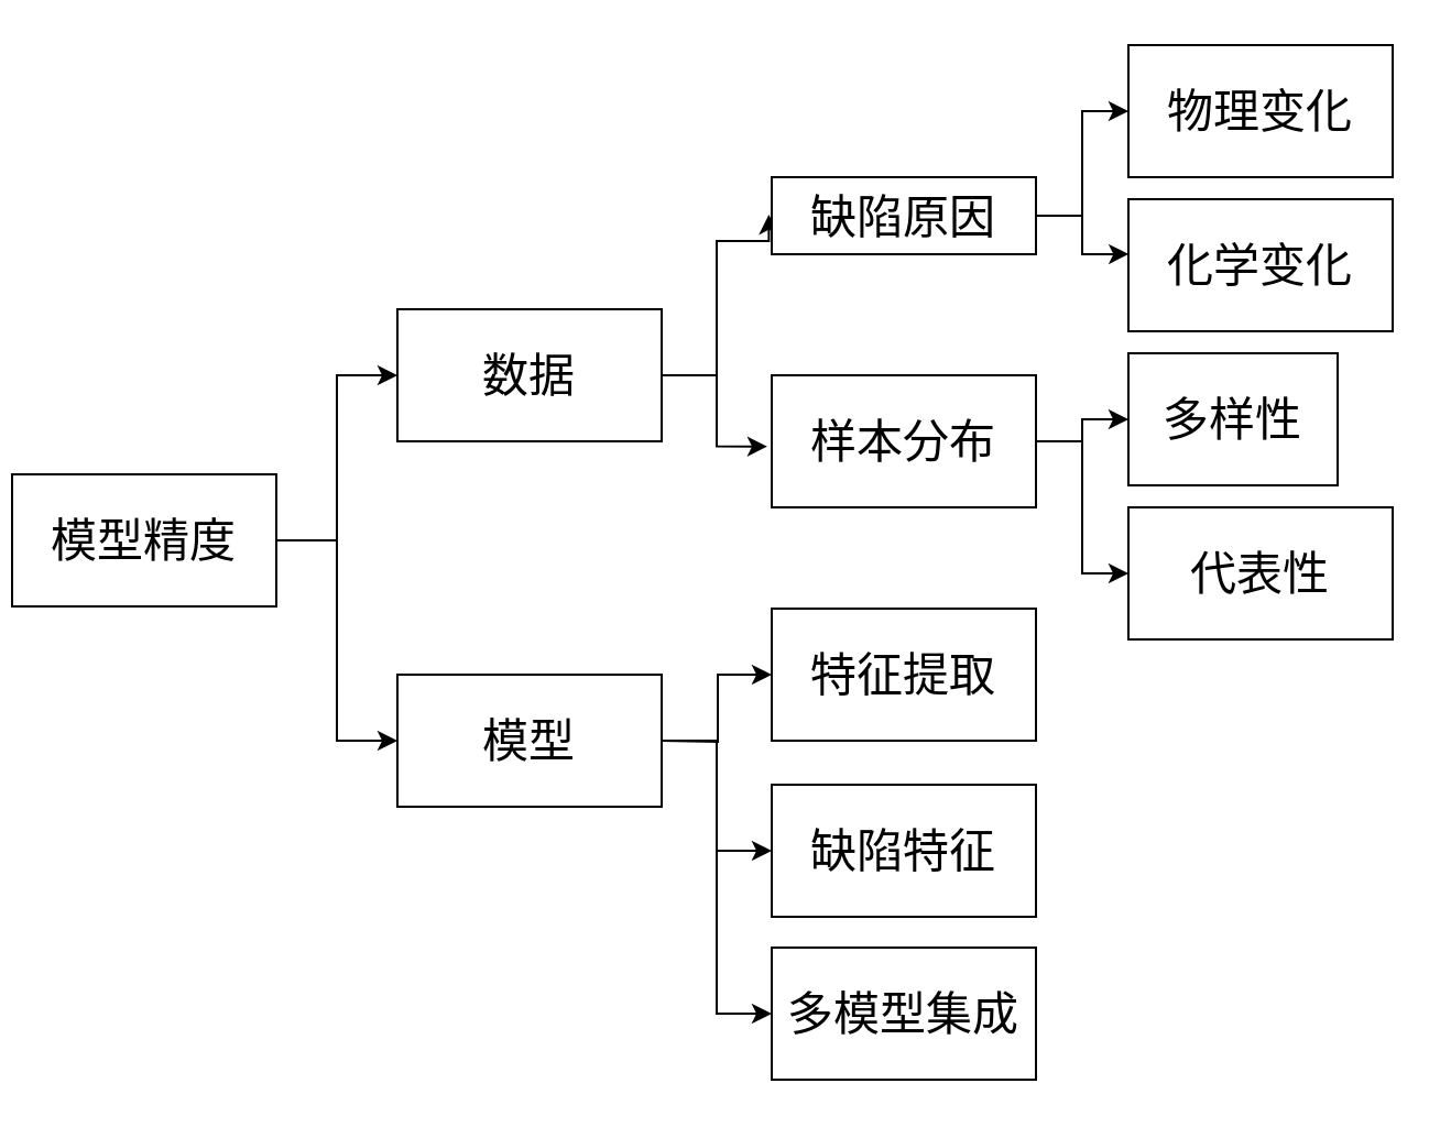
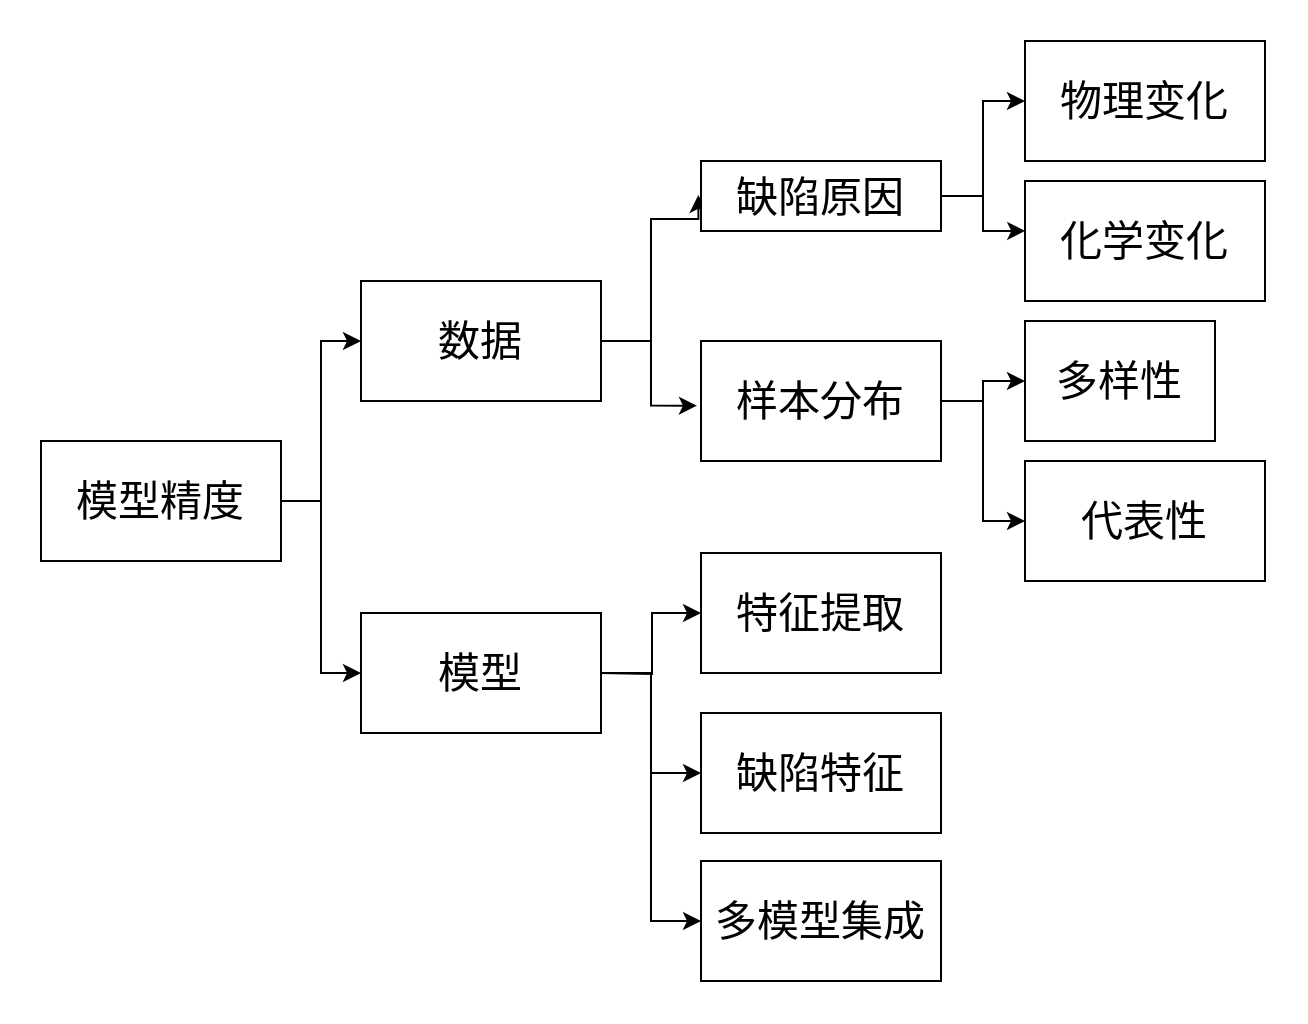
  <mxCell id="0" />
  <mxCell id="1" parent="0" />
  <mxCell id="2" style="edgeStyle=orthogonalEdgeStyle;rounded=0;orthogonalLoop=1;jettySize=auto;html=1;exitX=1;exitY=0.5;exitDx=0;exitDy=0;entryX=0;entryY=0.5;entryDx=0;entryDy=0;fontSize=21;" edge="1" parent="1" source="4" target="7"><mxGeometry relative="1" as="geometry" /></mxCell>
  <mxCell id="3" style="edgeStyle=orthogonalEdgeStyle;rounded=0;orthogonalLoop=1;jettySize=auto;html=1;exitX=1;exitY=0.5;exitDx=0;exitDy=0;fontSize=21;entryX=0;entryY=0.5;entryDx=0;entryDy=0;" edge="1" parent="1" source="4" target="11"><mxGeometry relative="1" as="geometry" /></mxCell>
- <mxCell id="4" value="&lt;font style=&quot;font-size: 21px;&quot;&gt;模型精度&lt;/font&gt;" style="rounded=0;whiteSpace=wrap;html=1;" vertex="1" parent="1"><mxGeometry x="5" y="215" width="120" height="60" as="geometry" /></mxCell>
+ <mxCell id="4" value="&lt;font style=&quot;font-size: 21px;&quot;&gt;模型精度&lt;/font&gt;" style="rounded=0;whiteSpace=wrap;html=1;" vertex="1" parent="1"><mxGeometry x="20" y="220" width="120" height="60" as="geometry" /></mxCell>
  <mxCell id="5" style="edgeStyle=orthogonalEdgeStyle;rounded=0;orthogonalLoop=1;jettySize=auto;html=1;entryX=-0.011;entryY=0.485;entryDx=0;entryDy=0;entryPerimeter=0;fontSize=21;" edge="1" parent="1" source="7" target="14"><mxGeometry relative="1" as="geometry"><Array as="points"><mxPoint x="325" y="170" /><mxPoint x="325" y="109" /></Array></mxGeometry></mxCell>
  <mxCell id="6" style="edgeStyle=orthogonalEdgeStyle;rounded=0;orthogonalLoop=1;jettySize=auto;html=1;exitX=1;exitY=0.5;exitDx=0;exitDy=0;entryX=-0.017;entryY=0.539;entryDx=0;entryDy=0;entryPerimeter=0;fontSize=21;" edge="1" parent="1" source="7" target="17"><mxGeometry relative="1" as="geometry" /></mxCell>
  <mxCell id="7" value="&lt;span style=&quot;font-size: 21px;&quot;&gt;数据&lt;/span&gt;" style="rounded=0;whiteSpace=wrap;html=1;" vertex="1" parent="1"><mxGeometry x="180" y="140" width="120" height="60" as="geometry" /></mxCell>
  <mxCell id="8" style="edgeStyle=orthogonalEdgeStyle;rounded=0;orthogonalLoop=1;jettySize=auto;html=1;entryX=0;entryY=0.5;entryDx=0;entryDy=0;fontSize=21;" edge="1" parent="1" target="18"><mxGeometry relative="1" as="geometry"><mxPoint x="300" y="336" as="sourcePoint" /></mxGeometry></mxCell>
  <mxCell id="9" style="edgeStyle=orthogonalEdgeStyle;rounded=0;orthogonalLoop=1;jettySize=auto;html=1;exitX=1;exitY=0.5;exitDx=0;exitDy=0;entryX=0;entryY=0.5;entryDx=0;entryDy=0;fontSize=21;" edge="1" parent="1" source="11" target="19"><mxGeometry relative="1" as="geometry" /></mxCell>
  <mxCell id="10" style="edgeStyle=orthogonalEdgeStyle;rounded=0;orthogonalLoop=1;jettySize=auto;html=1;exitX=1;exitY=0.5;exitDx=0;exitDy=0;entryX=0;entryY=0.5;entryDx=0;entryDy=0;fontSize=21;" edge="1" parent="1" source="11" target="24"><mxGeometry relative="1" as="geometry" /></mxCell>
  <mxCell id="11" value="&lt;span style=&quot;font-size: 21px;&quot;&gt;模型&lt;/span&gt;" style="rounded=0;whiteSpace=wrap;html=1;" vertex="1" parent="1"><mxGeometry x="180" y="306" width="120" height="60" as="geometry" /></mxCell>
  <mxCell id="12" style="edgeStyle=orthogonalEdgeStyle;rounded=0;orthogonalLoop=1;jettySize=auto;html=1;exitX=1;exitY=0.5;exitDx=0;exitDy=0;entryX=0.001;entryY=0.416;entryDx=0;entryDy=0;entryPerimeter=0;fontSize=21;" edge="1" parent="1" source="14" target="21"><mxGeometry relative="1" as="geometry" /></mxCell>
  <mxCell id="13" style="edgeStyle=orthogonalEdgeStyle;rounded=0;orthogonalLoop=1;jettySize=auto;html=1;exitX=1;exitY=0.5;exitDx=0;exitDy=0;fontSize=21;" edge="1" parent="1" source="14" target="20"><mxGeometry relative="1" as="geometry" /></mxCell>
  <mxCell id="14" value="&lt;span style=&quot;font-size: 21px;&quot;&gt;缺陷原因&lt;/span&gt;" style="rounded=0;whiteSpace=wrap;html=1;" vertex="1" parent="1"><mxGeometry x="350" y="80" width="120" height="35" as="geometry" /></mxCell>
  <mxCell id="15" style="edgeStyle=orthogonalEdgeStyle;rounded=0;orthogonalLoop=1;jettySize=auto;html=1;exitX=1;exitY=0.5;exitDx=0;exitDy=0;fontSize=21;" edge="1" parent="1" source="17" target="22"><mxGeometry relative="1" as="geometry" /></mxCell>
  <mxCell id="16" style="edgeStyle=orthogonalEdgeStyle;rounded=0;orthogonalLoop=1;jettySize=auto;html=1;exitX=1;exitY=0.5;exitDx=0;exitDy=0;fontSize=21;" edge="1" parent="1" source="17" target="23"><mxGeometry relative="1" as="geometry" /></mxCell>
  <mxCell id="17" value="&lt;span style=&quot;font-size: 21px;&quot;&gt;样本分布&lt;/span&gt;" style="rounded=0;whiteSpace=wrap;html=1;" vertex="1" parent="1"><mxGeometry x="350" y="170" width="120" height="60" as="geometry" /></mxCell>
  <mxCell id="18" value="&lt;span style=&quot;font-size: 21px;&quot;&gt;特征提取&lt;/span&gt;" style="rounded=0;whiteSpace=wrap;html=1;" vertex="1" parent="1"><mxGeometry x="350" y="276" width="120" height="60" as="geometry" /></mxCell>
  <mxCell id="19" value="&lt;span style=&quot;font-size: 21px;&quot;&gt;缺陷特征&lt;/span&gt;" style="rounded=0;whiteSpace=wrap;html=1;" vertex="1" parent="1"><mxGeometry x="350" y="356" width="120" height="60" as="geometry" /></mxCell>
  <mxCell id="20" value="&lt;span style=&quot;font-size: 21px;&quot;&gt;物理变化&lt;/span&gt;" style="rounded=0;whiteSpace=wrap;html=1;" vertex="1" parent="1"><mxGeometry x="512" y="20" width="120" height="60" as="geometry" /></mxCell>
  <mxCell id="21" value="&lt;span style=&quot;font-size: 21px;&quot;&gt;化学变化&lt;/span&gt;" style="rounded=0;whiteSpace=wrap;html=1;" vertex="1" parent="1"><mxGeometry x="512" y="90" width="120" height="60" as="geometry" /></mxCell>
  <mxCell id="22" value="&lt;span style=&quot;font-size: 21px;&quot;&gt;多样性&lt;/span&gt;" style="rounded=0;whiteSpace=wrap;html=1;" vertex="1" parent="1"><mxGeometry x="512" y="160" width="95" height="60" as="geometry" /></mxCell>
  <mxCell id="23" value="&lt;span style=&quot;font-size: 21px;&quot;&gt;代表性&lt;/span&gt;" style="rounded=0;whiteSpace=wrap;html=1;" vertex="1" parent="1"><mxGeometry x="512" y="230" width="120" height="60" as="geometry" /></mxCell>
  <mxCell id="24" value="&lt;span style=&quot;font-size: 21px;&quot;&gt;多模型集成&lt;/span&gt;" style="rounded=0;whiteSpace=wrap;html=1;" vertex="1" parent="1"><mxGeometry x="350" y="430" width="120" height="60" as="geometry" /></mxCell>
